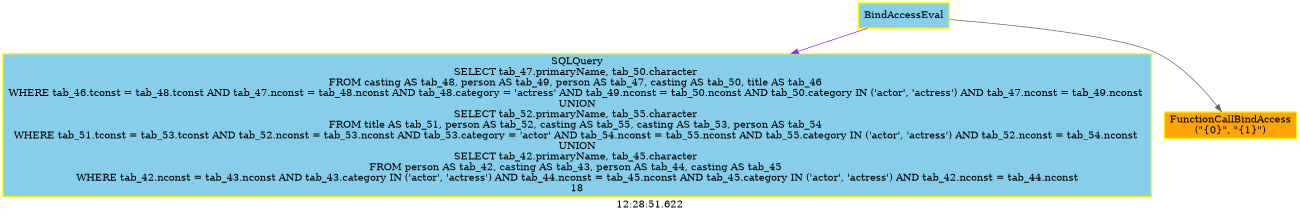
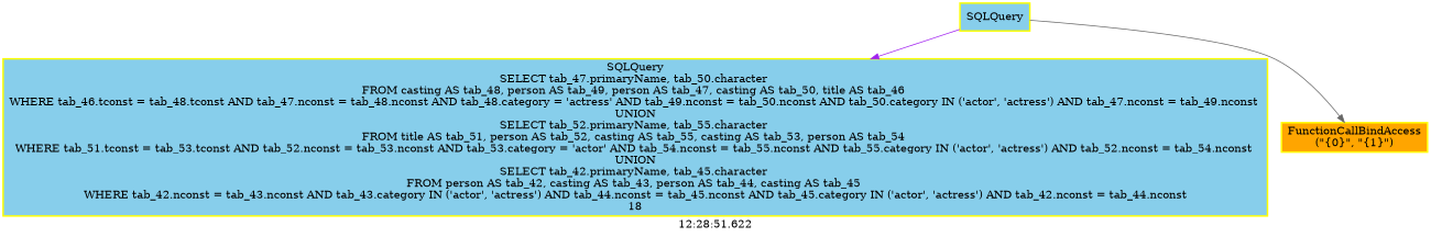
  digraph {
    label="12:28:51.622"
    node [color=yellow fontcolor=black shape=rectangle style="bold,filled" fillcolor=skyblue]
-   n1 [label=BindAccessEval]
+   n1 [label=SQLQuery]
    n2 [label="SQLQuery\nSELECT tab_47.primaryName, tab_50.character \nFROM casting AS tab_48, person AS tab_49, person AS tab_47, casting AS tab_50, title AS tab_46 \nWHERE tab_46.tconst = tab_48.tconst AND tab_47.nconst = tab_48.nconst AND tab_48.category = 'actress' AND tab_49.nconst = tab_50.nconst AND tab_50.category IN ('actor', 'actress') AND tab_47.nconst = tab_49.nconst \nUNION\nSELECT tab_52.primaryName, tab_55.character \nFROM title AS tab_51, person AS tab_52, casting AS tab_55, casting AS tab_53, person AS tab_54 \nWHERE tab_51.tconst = tab_53.tconst AND tab_52.nconst = tab_53.nconst AND tab_53.category = 'actor' AND tab_54.nconst = tab_55.nconst AND tab_55.category IN ('actor', 'actress') AND tab_52.nconst = tab_54.nconst \nUNION\nSELECT tab_42.primaryName, tab_45.character \nFROM person AS tab_42, casting AS tab_43, person AS tab_44, casting AS tab_45 \nWHERE tab_42.nconst = tab_43.nconst AND tab_43.category IN ('actor', 'actress') AND tab_44.nconst = tab_45.nconst AND tab_45.category IN ('actor', 'actress') AND tab_42.nconst = tab_44.nconst\n18"]
    n3 [label="FunctionCallBindAccess\n(\"{0}\", \"{1}\")" fillcolor=orange]
    n1 -> n2 [color=purple]
    n1 -> n3 [color=gray40]
  }
